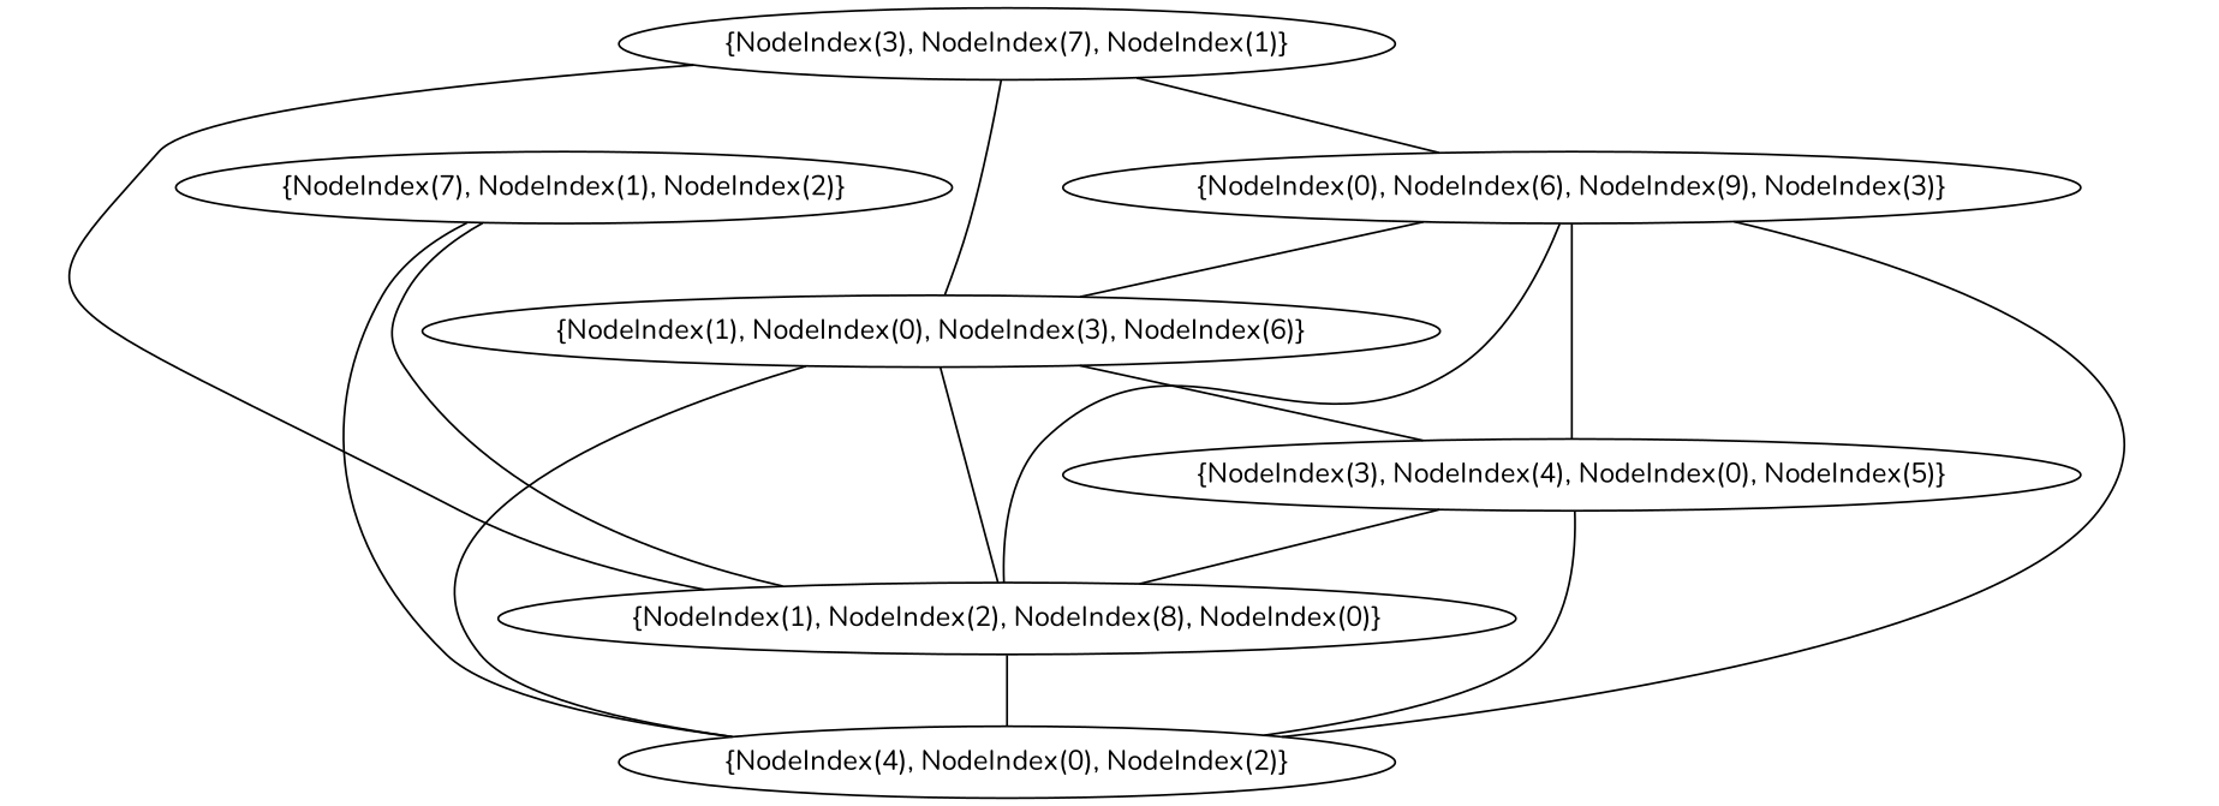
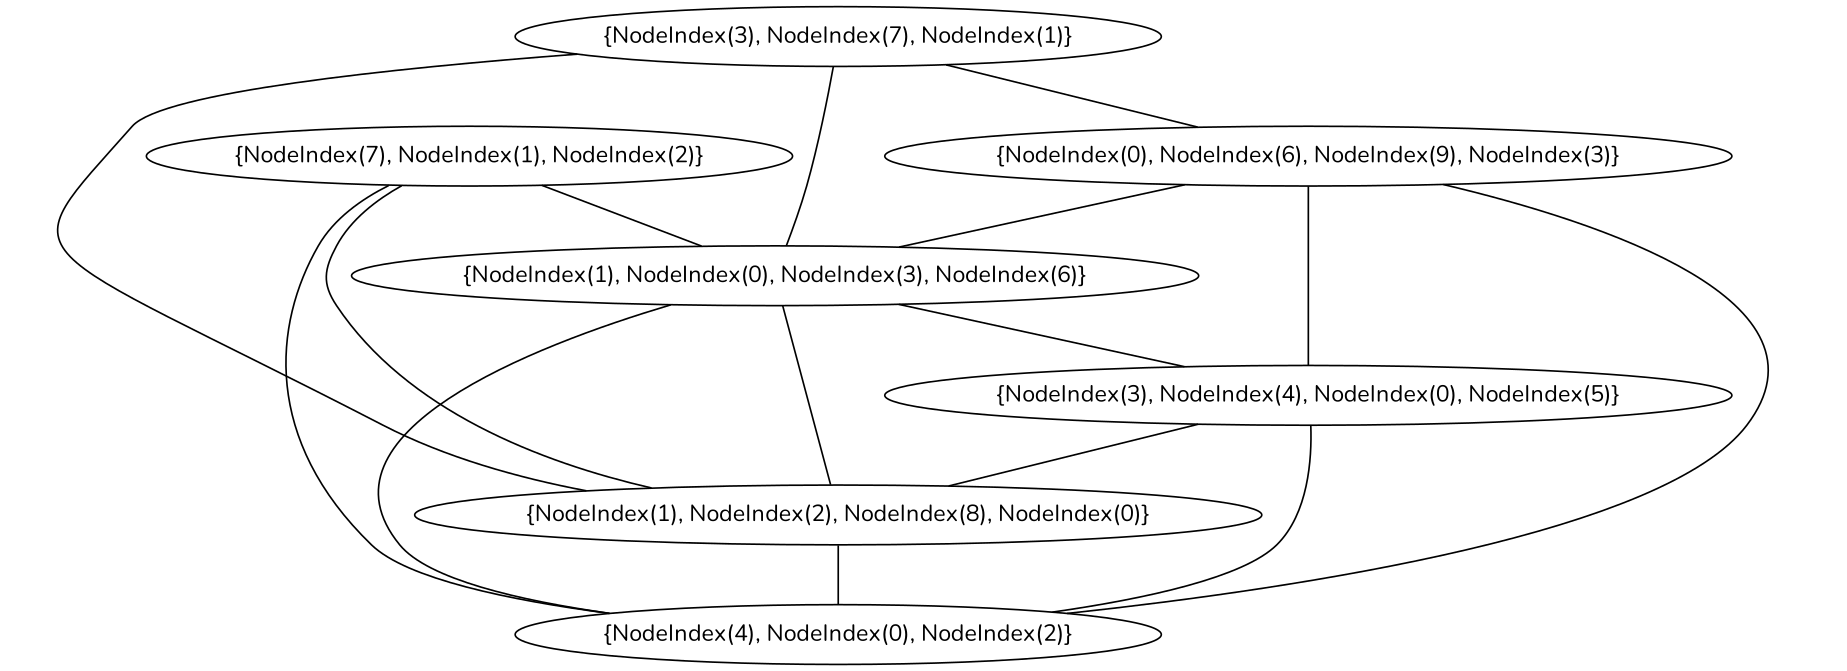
  graph {
    fontname=Nunito
    node [fontname=Nunito]
    edge [fontname=Nunito]
    n1 [label="{NodeIndex(4), NodeIndex(0), NodeIndex(2)}"]
    n2 [label="{NodeIndex(1), NodeIndex(2), NodeIndex(8), NodeIndex(0)}"]
    n3 [label="{NodeIndex(3), NodeIndex(4), NodeIndex(0), NodeIndex(5)}"]
    n4 [label="{NodeIndex(1), NodeIndex(0), NodeIndex(3), NodeIndex(6)}"]
    n5 [label="{NodeIndex(0), NodeIndex(6), NodeIndex(9), NodeIndex(3)}"]
    n6 [label="{NodeIndex(7), NodeIndex(1), NodeIndex(2)}"]
    n7 [label="{NodeIndex(3), NodeIndex(7), NodeIndex(1)}"]
    n2 -- n1
    n3 -- n1
    n3 -- n2
    n4 -- n1
    n4 -- n2
    n4 -- n3
    n5 -- n1
-   n5 -- n2
    n5 -- n3
    n5 -- n4
    n6 -- n1
    n6 -- n2
+   n6 -- n4
    n7 -- n2
    n7 -- n4
    n7 -- n5
  }
